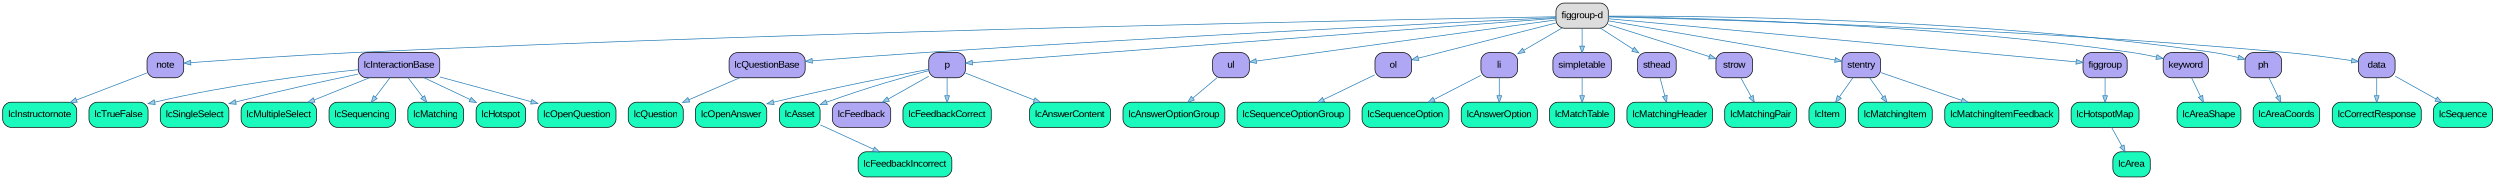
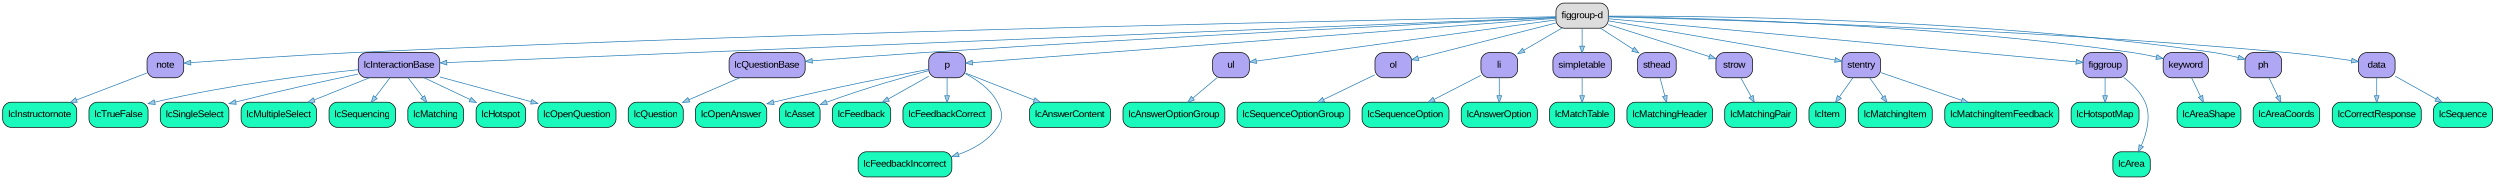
  strict digraph {
    node [fillcolor="#1AFABC" fontname=Arial shape=Mrecord style=filled]
    edge [color="#1f78b4" fillcolor="#a6cee3"]
    n1 [fillcolor="#DDDDDD" label="figgroup-d"]
    n2 [fillcolor="#AFA7F4" label=note]
    n3 [fillcolor="#AFA7F4" label=lcInteractionBase]
    n4 [fillcolor="#AFA7F4" label=lcQuestionBase]
    n5 [fillcolor="#AFA7F4" label=p]
    n6 [fillcolor="#AFA7F4" label=ul]
    n7 [fillcolor="#AFA7F4" label=ol]
    n8 [fillcolor="#AFA7F4" label=li]
    n9 [fillcolor="#AFA7F4" label=simpletable]
    n10 [fillcolor="#AFA7F4" label=sthead]
    n11 [fillcolor="#AFA7F4" label=strow]
    n12 [fillcolor="#AFA7F4" label=stentry]
    n13 [fillcolor="#AFA7F4" label=figgroup]
    n14 [fillcolor="#AFA7F4" label=keyword]
    n15 [fillcolor="#AFA7F4" label=ph]
    n16 [fillcolor="#AFA7F4" label=data]
    n17 [label=lcInstructornote]
    n18 [label=lcTrueFalse]
    n19 [label=lcSingleSelect]
    n20 [label=lcMultipleSelect]
    n21 [label=lcSequencing]
    n22 [label=lcMatching]
    n23 [label=lcHotspot]
    n24 [label=lcOpenQuestion]
    n25 [label=lcQuestion]
    n26 [label=lcOpenAnswer]
    n27 [label=lcAsset]
-   n28 [fillcolor="#AFA7F4" label=lcFeedback]
+   n28 [label=lcFeedback]
    n29 [label=lcFeedbackCorrect]
    n30 [label=lcFeedbackIncorrect]
    n31 [label=lcAnswerContent]
    n32 [label=lcAnswerOptionGroup]
    n33 [label=lcSequenceOptionGroup]
    n34 [label=lcSequenceOption]
    n35 [label=lcAnswerOption]
    n36 [label=lcMatchTable]
    n37 [label=lcMatchingHeader]
    n38 [label=lcMatchingPair]
    n39 [label=lcItem]
    n40 [label=lcMatchingItem]
    n41 [label=lcMatchingItemFeedback]
    n42 [label=lcHotspotMap]
    n43 [label=lcArea]
    n44 [label=lcAreaShape]
    n45 [label=lcAreaCoords]
    n46 [label=lcCorrectResponse]
    n47 [label=lcSequence]
    n1 -> n2
+   n1 -> n3
    n1 -> n4
    n1 -> n5
    n1 -> n6
    n1 -> n7
    n1 -> n8
    n1 -> n9
    n1 -> n10
    n1 -> n11
    n1 -> n12
    n1 -> n13
    n1 -> n14
    n1 -> n15
    n1 -> n16
    n2 -> n17
    n3 -> n18
    n3 -> n19
    n3 -> n20
    n3 -> n21
    n3 -> n22
    n3 -> n23
    n3 -> n24
    n4 -> n25
    n5 -> n26
    n5 -> n27
    n5 -> n28
    n5 -> n29
-   n27 -> n30
+   n5 -> n30
    n5 -> n31
    n6 -> n32
    n7 -> n33
    n8 -> n34
    n8 -> n35
    n9 -> n36
    n10 -> n37
    n11 -> n38
    n12 -> n39
    n12 -> n40
    n12 -> n41
    n13 -> n42
-   n42 -> n43
+   n13 -> n43
    n14 -> n44
    n15 -> n45
    n16 -> n46
    n16 -> n47
  }
